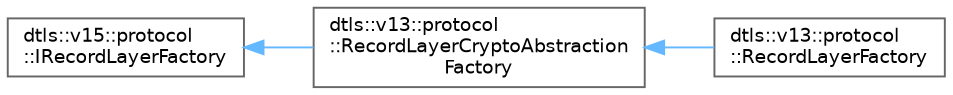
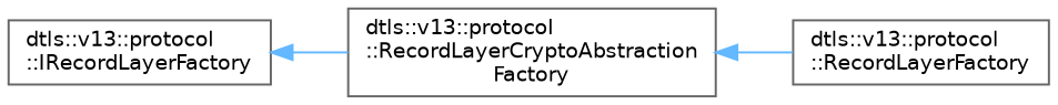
  digraph {
    rankdir=LR
    node [color=grey40 fillcolor=white fontname=Helvetica fontsize=10 shape=box style=filled]
    edge [color=steelblue1 dir=back fontname=Helvetica fontsize=10 labelfontname=Helvetica labelfontsize=10 style=solid]
-   n1 [height=0.2 label="dtls::v15::protocol\l::IRecordLayerFactory" width=0.4]
+   n1 [height=0.2 label="dtls::v13::protocol\l::IRecordLayerFactory" width=0.4]
    n2 [height=0.2 label="dtls::v13::protocol\l::RecordLayerCryptoAbstraction\lFactory" width=0.4]
    n3 [height=0.2 label="dtls::v13::protocol\l::RecordLayerFactory" width=0.4]
    n1 -> n2
    n2 -> n3
  }
